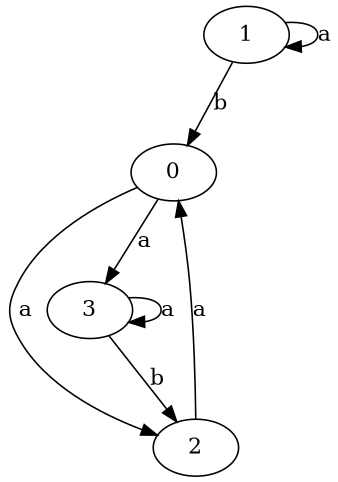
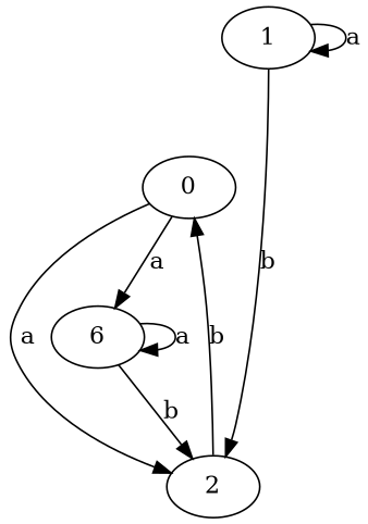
  digraph {
    d2tdocpreamble="\usetikzlibrary{automata}"
    d2tfigpreamble="\tikzstyle{every state}= [ draw=blue!50,very thick,fill=blue!20]  \tikzstyle{auto}= [fill=white]"
    ranksep=0.5
    node [style=state]
    edge [lblstyle=auto topath="bend right"]
    n1 [label=0]
    n2 [label=2]
-   n3 [label=3 style="state, initial, accepting"]
+   n3 [label=6 style="state, initial, accepting"]
    n4 [label=1]
    n1 -> n2 [label=a]
    n1 -> n3 [label=a]
-   n2 -> n1 [label=a]
+   n2 -> n1 [label=b]
    n3 -> n2 [label=b]
    n3 -> n3 [label=a topath="loop above"]
-   n4 -> n1 [label=b]
+   n4 -> n2 [label=b]
    n4 -> n4 [label=a topath="loop above"]
  }
